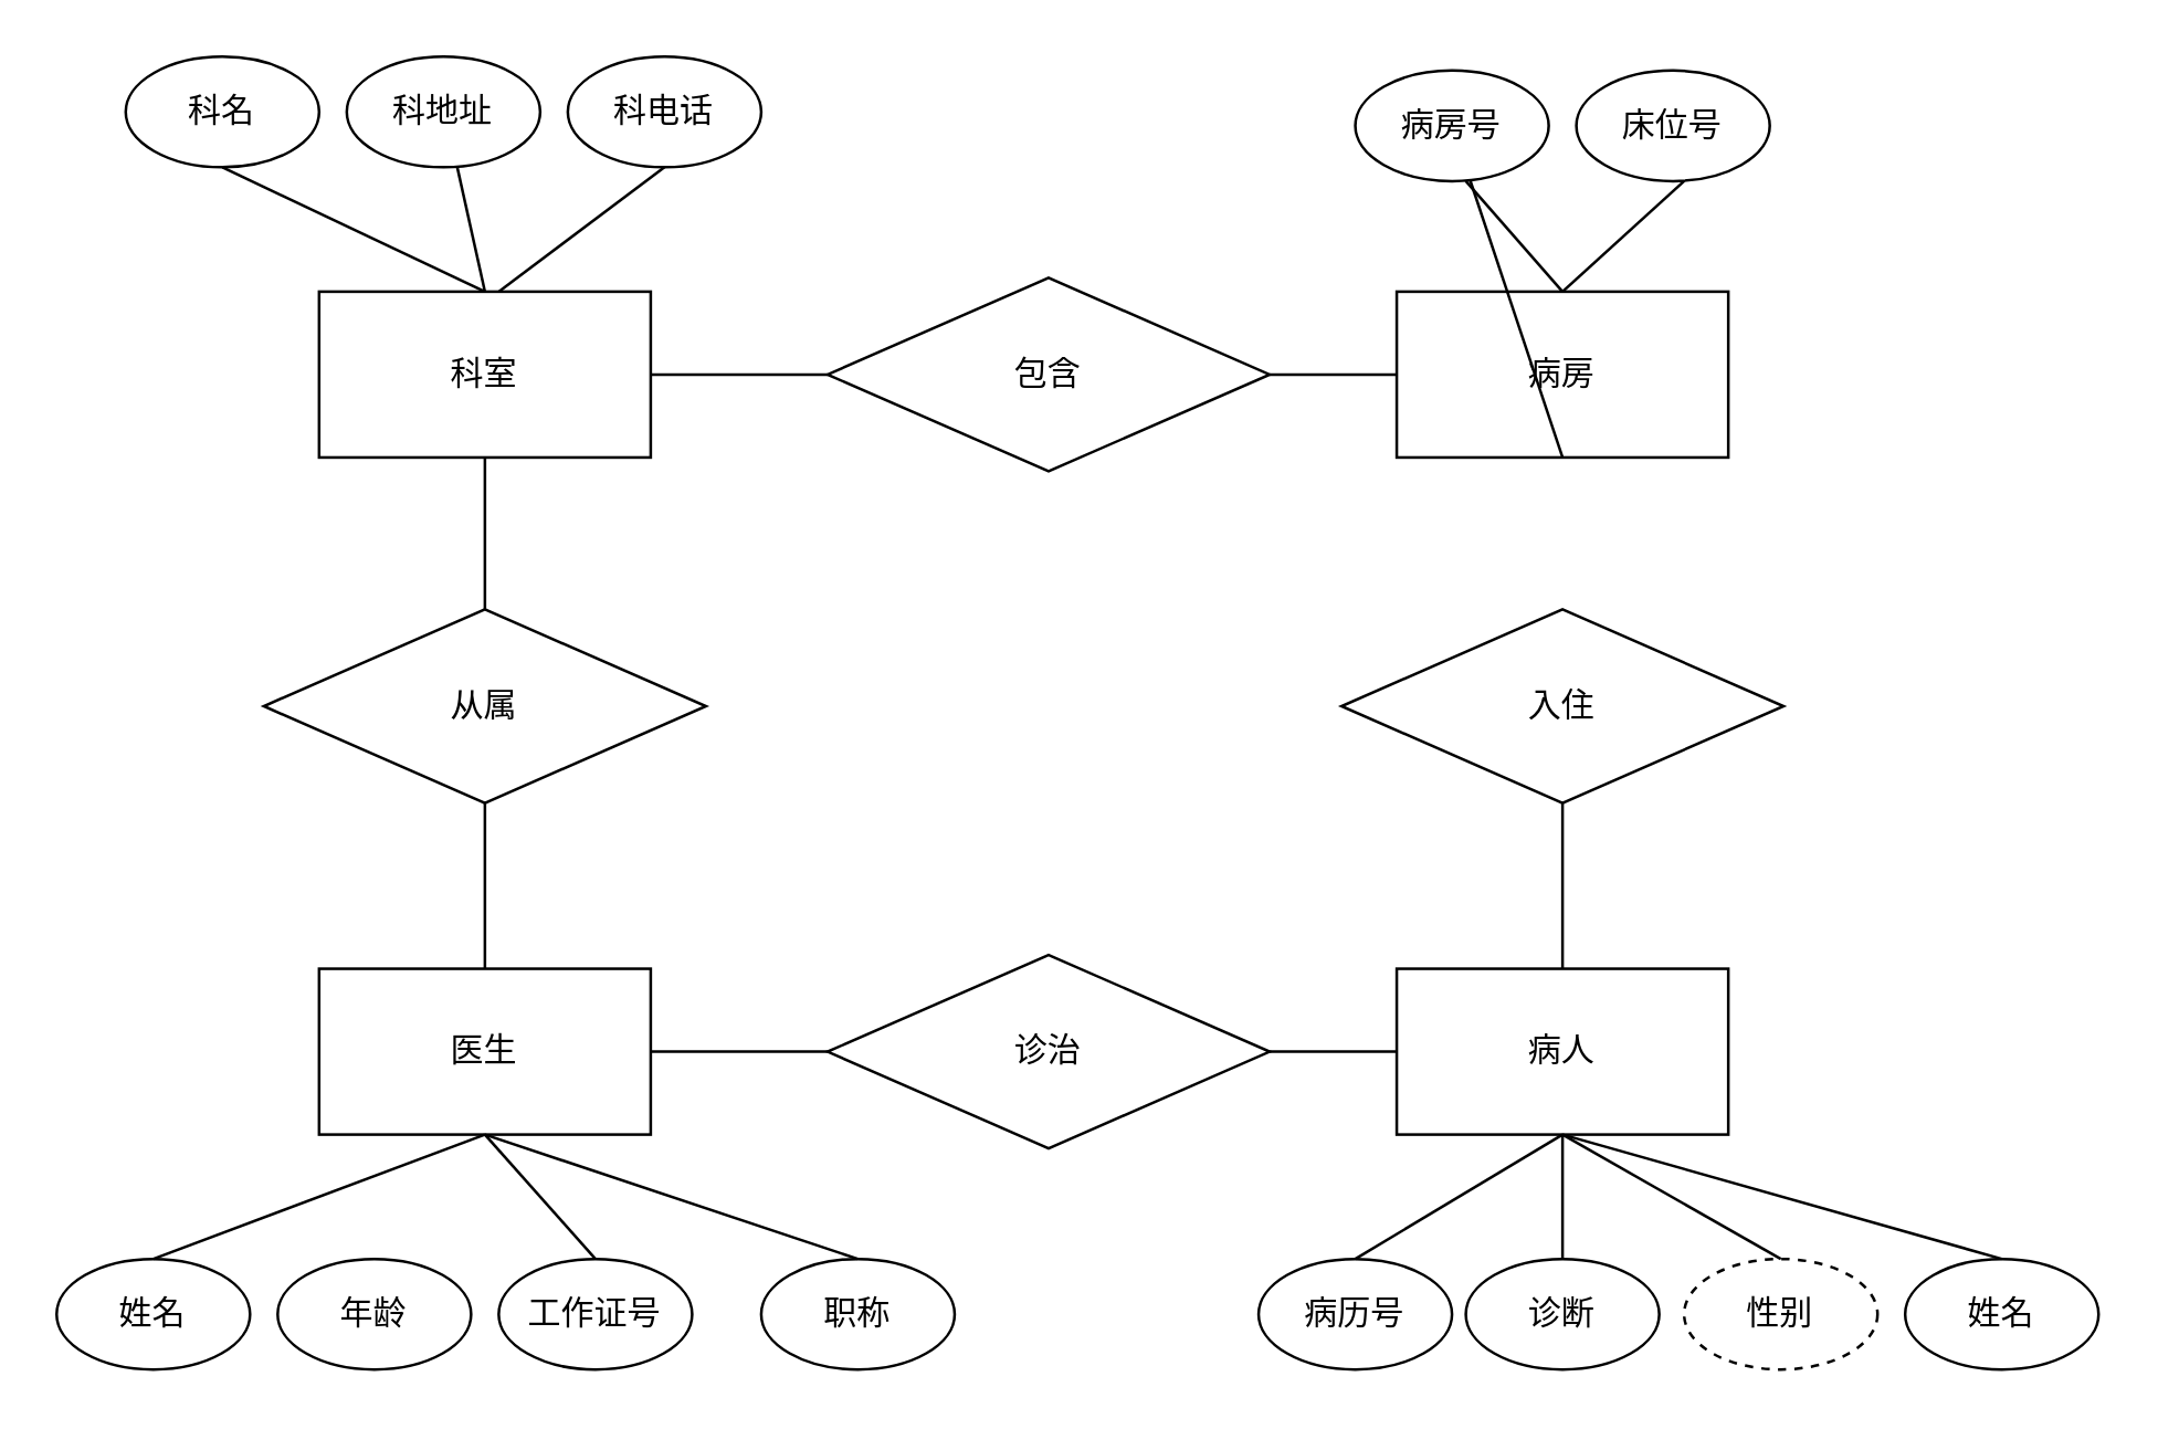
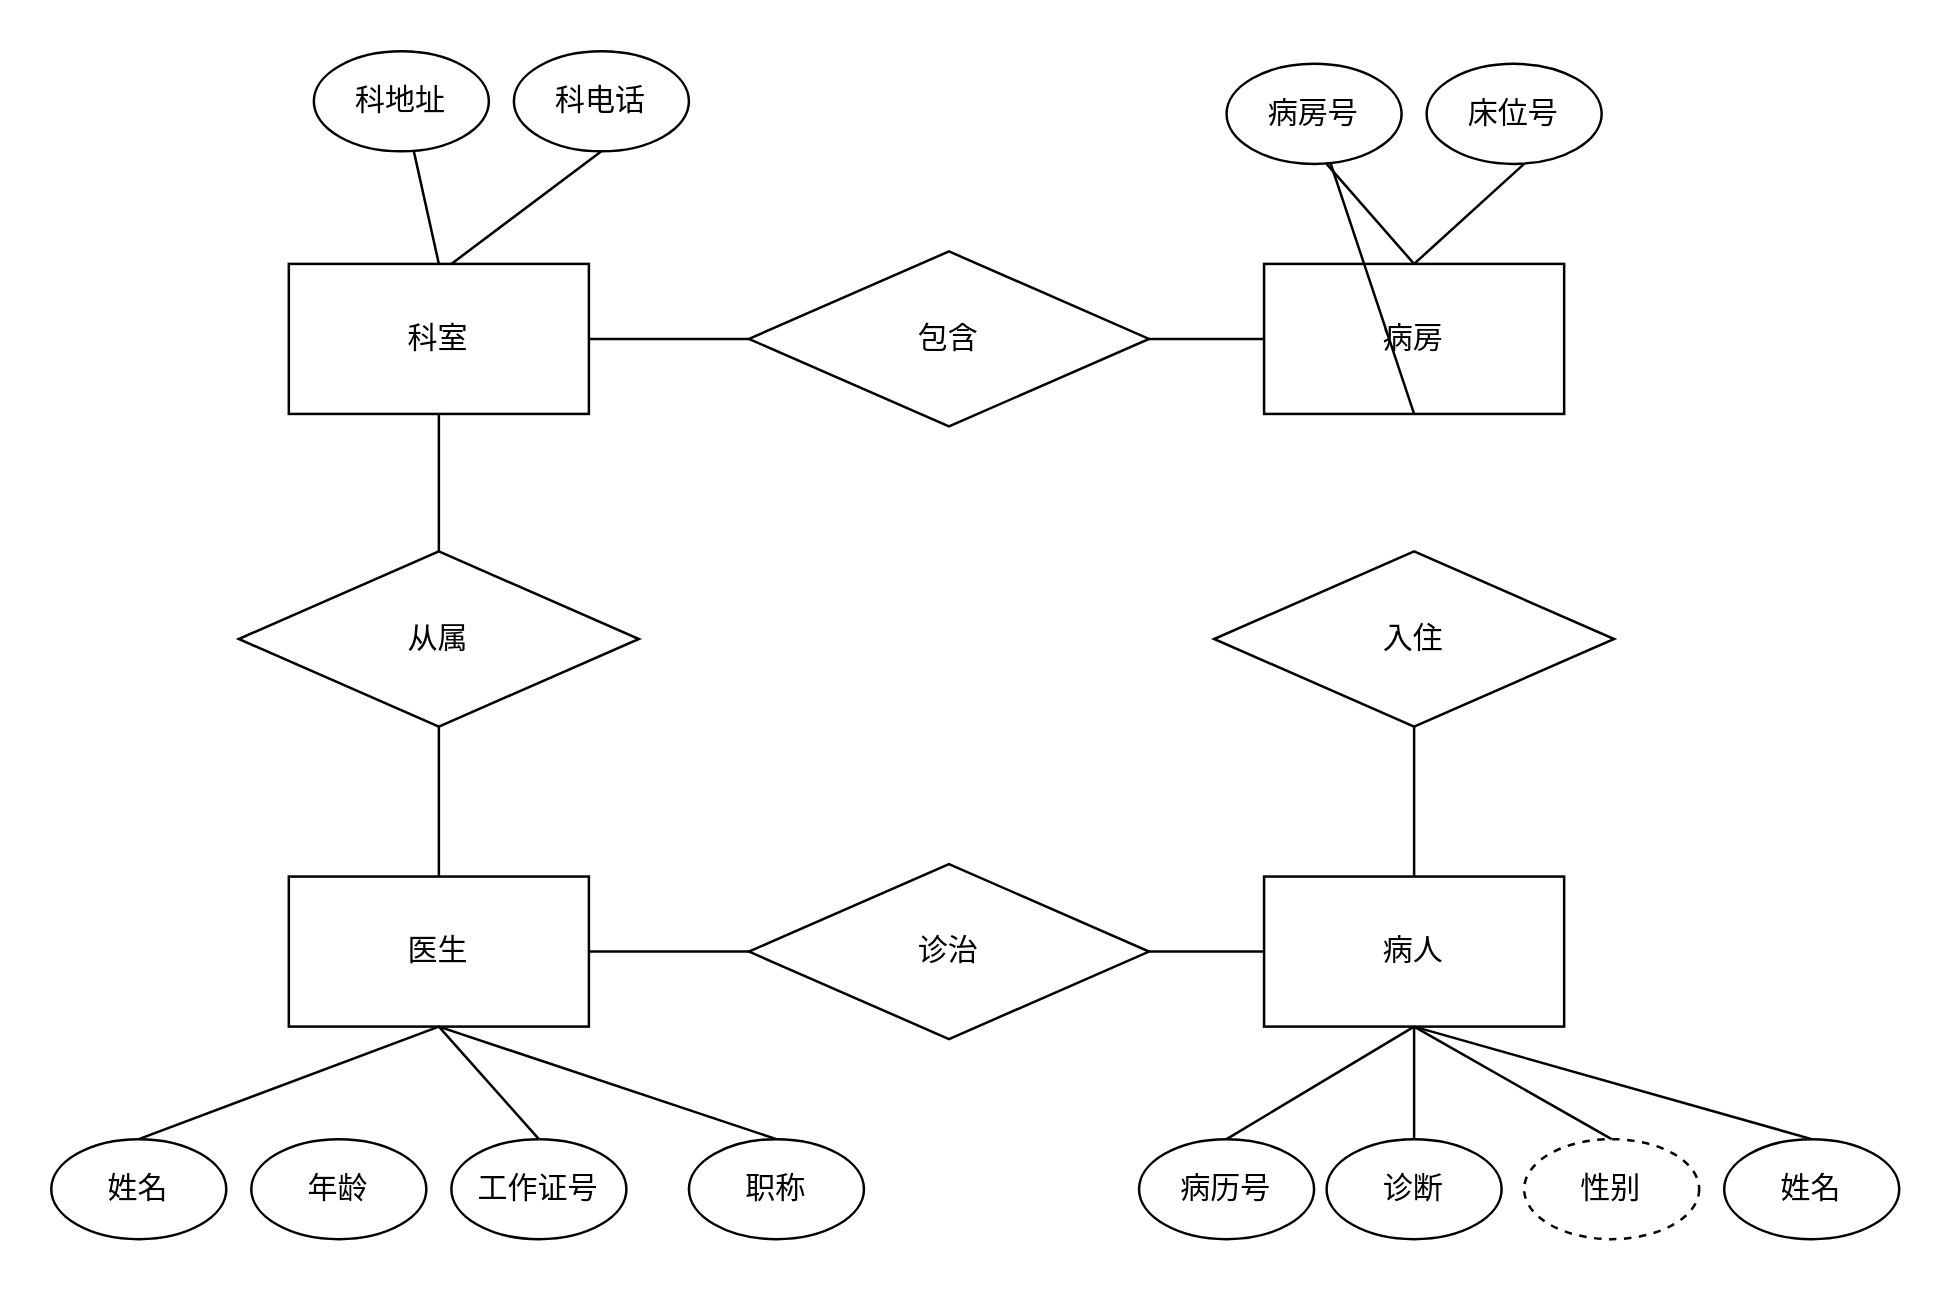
  <mxCell id="0" />
  <mxCell id="1" parent="0" />
  <mxCell id="2" value="包含" style="rhombus;whiteSpace=wrap;html=1;" vertex="1" parent="1"><mxGeometry x="299" y="100" width="160" height="70" as="geometry" /></mxCell>
  <mxCell id="3" value="&lt;font style=&quot;vertical-align: inherit&quot;&gt;&lt;font style=&quot;vertical-align: inherit&quot;&gt;科室&lt;/font&gt;&lt;/font&gt;" style="rounded=0;whiteSpace=wrap;html=1;" vertex="1" parent="1"><mxGeometry x="115" y="105" width="120" height="60" as="geometry" /></mxCell>
  <mxCell id="4" value="病房" style="rounded=0;whiteSpace=wrap;html=1;" vertex="1" parent="1"><mxGeometry x="505" y="105" width="120" height="60" as="geometry" /></mxCell>
  <mxCell id="5" value="医生" style="rounded=0;whiteSpace=wrap;html=1;" vertex="1" parent="1"><mxGeometry x="115" y="350" width="120" height="60" as="geometry" /></mxCell>
  <mxCell id="6" value="诊治" style="rhombus;whiteSpace=wrap;html=1;" vertex="1" parent="1"><mxGeometry x="299" y="345" width="160" height="70" as="geometry" /></mxCell>
  <mxCell id="7" value="入住" style="rhombus;whiteSpace=wrap;html=1;" vertex="1" parent="1"><mxGeometry x="485" y="220" width="160" height="70" as="geometry" /></mxCell>
  <mxCell id="8" value="从属" style="rhombus;whiteSpace=wrap;html=1;" vertex="1" parent="1"><mxGeometry x="95" y="220" width="160" height="70" as="geometry" /></mxCell>
  <mxCell id="9" value="病人" style="rounded=0;whiteSpace=wrap;html=1;" vertex="1" parent="1"><mxGeometry x="505" y="350" width="120" height="60" as="geometry" /></mxCell>
- <mxCell id="10" value="科名" style="ellipse;whiteSpace=wrap;html=1;" vertex="1" parent="1"><mxGeometry x="45" y="20" width="70" height="40" as="geometry" /></mxCell>
  <mxCell id="11" value="科地址" style="ellipse;whiteSpace=wrap;html=1;" vertex="1" parent="1"><mxGeometry x="125" y="20" width="70" height="40" as="geometry" /></mxCell>
  <mxCell id="12" value="科电话" style="ellipse;whiteSpace=wrap;html=1;" vertex="1" parent="1"><mxGeometry x="205" y="20" width="70" height="40" as="geometry" /></mxCell>
  <mxCell id="13" value="姓名" style="ellipse;whiteSpace=wrap;html=1;" vertex="1" parent="1"><mxGeometry x="689" y="455" width="70" height="40" as="geometry" /></mxCell>
  <mxCell id="14" value="性别" style="ellipse;whiteSpace=wrap;html=1;dashed=1;" vertex="1" parent="1"><mxGeometry x="609" y="455" width="70" height="40" as="geometry" /></mxCell>
  <mxCell id="15" value="诊断" style="ellipse;whiteSpace=wrap;html=1;" vertex="1" parent="1"><mxGeometry x="530" y="455" width="70" height="40" as="geometry" /></mxCell>
  <mxCell id="16" value="病历号" style="ellipse;whiteSpace=wrap;html=1;" vertex="1" parent="1"><mxGeometry x="455" y="455" width="70" height="40" as="geometry" /></mxCell>
  <mxCell id="17" value="职称" style="ellipse;whiteSpace=wrap;html=1;" vertex="1" parent="1"><mxGeometry x="275" y="455" width="70" height="40" as="geometry" /></mxCell>
  <mxCell id="18" value="工作证号" style="ellipse;whiteSpace=wrap;html=1;" vertex="1" parent="1"><mxGeometry x="180" y="455" width="70" height="40" as="geometry" /></mxCell>
  <mxCell id="19" value="年龄" style="ellipse;whiteSpace=wrap;html=1;" vertex="1" parent="1"><mxGeometry x="100" y="455" width="70" height="40" as="geometry" /></mxCell>
  <mxCell id="20" value="姓名" style="ellipse;whiteSpace=wrap;html=1;" vertex="1" parent="1"><mxGeometry x="20" y="455" width="70" height="40" as="geometry" /></mxCell>
  <mxCell id="21" value="床位号" style="ellipse;whiteSpace=wrap;html=1;" vertex="1" parent="1"><mxGeometry x="570" y="25" width="70" height="40" as="geometry" /></mxCell>
  <mxCell id="22" value="病房号" style="ellipse;whiteSpace=wrap;html=1;" vertex="1" parent="1"><mxGeometry x="490" y="25" width="70" height="40" as="geometry" /></mxCell>
  <mxCell id="23" value="" style="endArrow=none;html=1;rounded=0;entryX=0.5;entryY=1;entryDx=0;entryDy=0;" edge="1" parent="1" target="12"><mxGeometry width="50" height="50" relative="1" as="geometry"><mxPoint x="180" y="105" as="sourcePoint" /><mxPoint x="230" y="55" as="targetPoint" /></mxGeometry></mxCell>
- <mxCell id="24" value="" style="endArrow=none;html=1;rounded=0;exitX=0.5;exitY=0;exitDx=0;exitDy=0;entryX=0.5;entryY=1;entryDx=0;entryDy=0;" edge="1" parent="1" source="3" target="10"><mxGeometry width="50" height="50" relative="1" as="geometry"><mxPoint x="30" y="110" as="sourcePoint" /><mxPoint x="80" y="60" as="targetPoint" /></mxGeometry></mxCell>
  <mxCell id="25" value="" style="endArrow=none;html=1;rounded=0;exitX=0.5;exitY=0;exitDx=0;exitDy=0;" edge="1" parent="1" source="4"><mxGeometry width="50" height="50" relative="1" as="geometry"><mxPoint x="480" y="115" as="sourcePoint" /><mxPoint x="530" y="65" as="targetPoint" /></mxGeometry></mxCell>
  <mxCell id="26" value="" style="endArrow=none;html=1;rounded=0;" edge="1" parent="1"><mxGeometry width="50" height="50" relative="1" as="geometry"><mxPoint x="565" y="105" as="sourcePoint" /><mxPoint x="609" y="65" as="targetPoint" /></mxGeometry></mxCell>
  <mxCell id="27" value="" style="endArrow=none;html=1;rounded=0;exitX=0.5;exitY=0;exitDx=0;exitDy=0;" edge="1" parent="1" source="3"><mxGeometry width="50" height="50" relative="1" as="geometry"><mxPoint x="115" y="110" as="sourcePoint" /><mxPoint x="165" y="60" as="targetPoint" /></mxGeometry></mxCell>
  <mxCell id="28" value="" style="endArrow=none;html=1;rounded=0;entryX=0;entryY=0.5;entryDx=0;entryDy=0;exitX=1;exitY=0.5;exitDx=0;exitDy=0;" edge="1" parent="1" source="3" target="2"><mxGeometry width="50" height="50" relative="1" as="geometry"><mxPoint x="235" y="170" as="sourcePoint" /><mxPoint x="285" y="120" as="targetPoint" /></mxGeometry></mxCell>
  <mxCell id="29" value="" style="endArrow=none;html=1;rounded=0;exitX=1;exitY=0.5;exitDx=0;exitDy=0;entryX=0;entryY=0.5;entryDx=0;entryDy=0;" edge="1" parent="1" source="2" target="4"><mxGeometry width="50" height="50" relative="1" as="geometry"><mxPoint x="455" y="190" as="sourcePoint" /><mxPoint x="505" y="140" as="targetPoint" /></mxGeometry></mxCell>
  <mxCell id="30" value="" style="endArrow=none;html=1;rounded=0;entryX=0.5;entryY=1;entryDx=0;entryDy=0;exitX=0.5;exitY=0;exitDx=0;exitDy=0;" edge="1" parent="1" source="8" target="3"><mxGeometry width="50" height="50" relative="1" as="geometry"><mxPoint x="395" y="200" as="sourcePoint" /><mxPoint x="455" y="200" as="targetPoint" /></mxGeometry></mxCell>
  <mxCell id="31" value="" style="endArrow=none;html=1;rounded=0;entryX=0;entryY=0.5;entryDx=0;entryDy=0;exitX=1;exitY=0.5;exitDx=0;exitDy=0;" edge="1" parent="1" source="6" target="9"><mxGeometry width="50" height="50" relative="1" as="geometry"><mxPoint x="395" y="200" as="sourcePoint" /><mxPoint x="445" y="150" as="targetPoint" /></mxGeometry></mxCell>
  <mxCell id="32" value="" style="endArrow=none;html=1;rounded=0;exitX=0.5;exitY=1;exitDx=0;exitDy=0;entryX=0.5;entryY=0;entryDx=0;entryDy=0;" edge="1" parent="1" source="7" target="9"><mxGeometry width="50" height="50" relative="1" as="geometry"><mxPoint x="395" y="200" as="sourcePoint" /><mxPoint x="445" y="150" as="targetPoint" /></mxGeometry></mxCell>
  <mxCell id="33" value="" style="endArrow=none;html=1;rounded=0;exitX=0.5;exitY=1;exitDx=0;exitDy=0;" edge="1" parent="1" source="4" target="22"><mxGeometry width="50" height="50" relative="1" as="geometry"><mxPoint x="395" y="200" as="sourcePoint" /><mxPoint x="445" y="150" as="targetPoint" /></mxGeometry></mxCell>
  <mxCell id="34" value="" style="endArrow=none;html=1;rounded=0;exitX=1;exitY=0.5;exitDx=0;exitDy=0;entryX=0;entryY=0.5;entryDx=0;entryDy=0;" edge="1" parent="1" source="5" target="6"><mxGeometry width="50" height="50" relative="1" as="geometry"><mxPoint x="395" y="200" as="sourcePoint" /><mxPoint x="445" y="150" as="targetPoint" /></mxGeometry></mxCell>
  <mxCell id="35" value="" style="endArrow=none;html=1;rounded=0;exitX=0.5;exitY=0;exitDx=0;exitDy=0;" edge="1" parent="1" source="5" target="8"><mxGeometry width="50" height="50" relative="1" as="geometry"><mxPoint x="395" y="200" as="sourcePoint" /><mxPoint x="445" y="150" as="targetPoint" /></mxGeometry></mxCell>
  <mxCell id="36" value="" style="endArrow=none;html=1;rounded=0;exitX=0.5;exitY=0;exitDx=0;exitDy=0;" edge="1" parent="1" source="13"><mxGeometry width="50" height="50" relative="1" as="geometry"><mxPoint x="395" y="400" as="sourcePoint" /><mxPoint x="565" y="410" as="targetPoint" /></mxGeometry></mxCell>
  <mxCell id="37" value="" style="endArrow=none;html=1;rounded=0;exitX=0.5;exitY=0;exitDx=0;exitDy=0;" edge="1" parent="1" source="14"><mxGeometry width="50" height="50" relative="1" as="geometry"><mxPoint x="395" y="400" as="sourcePoint" /><mxPoint x="565" y="410" as="targetPoint" /></mxGeometry></mxCell>
  <mxCell id="38" value="" style="endArrow=none;html=1;rounded=0;exitX=0.5;exitY=0;exitDx=0;exitDy=0;" edge="1" parent="1" source="15"><mxGeometry width="50" height="50" relative="1" as="geometry"><mxPoint x="395" y="400" as="sourcePoint" /><mxPoint x="565" y="410" as="targetPoint" /></mxGeometry></mxCell>
  <mxCell id="39" value="" style="endArrow=none;html=1;rounded=0;entryX=0.5;entryY=1;entryDx=0;entryDy=0;exitX=0.5;exitY=0;exitDx=0;exitDy=0;" edge="1" parent="1" source="16" target="9"><mxGeometry width="50" height="50" relative="1" as="geometry"><mxPoint x="395" y="400" as="sourcePoint" /><mxPoint x="445" y="350" as="targetPoint" /></mxGeometry></mxCell>
  <mxCell id="40" value="" style="endArrow=none;html=1;rounded=0;entryX=0.5;entryY=1;entryDx=0;entryDy=0;exitX=0.5;exitY=0;exitDx=0;exitDy=0;" edge="1" parent="1" source="17" target="5"><mxGeometry width="50" height="50" relative="1" as="geometry"><mxPoint x="395" y="400" as="sourcePoint" /><mxPoint x="445" y="350" as="targetPoint" /></mxGeometry></mxCell>
  <mxCell id="41" value="" style="endArrow=none;html=1;rounded=0;exitX=0.5;exitY=1;exitDx=0;exitDy=0;entryX=0.5;entryY=0;entryDx=0;entryDy=0;" edge="1" parent="1" source="5" target="18"><mxGeometry width="50" height="50" relative="1" as="geometry"><mxPoint x="395" y="400" as="sourcePoint" /><mxPoint x="445" y="350" as="targetPoint" /></mxGeometry></mxCell>
  <mxCell id="42" value="" style="endArrow=none;html=1;rounded=0;exitX=0.5;exitY=1;exitDx=0;exitDy=0;entryX=0.5;entryY=0;entryDx=0;entryDy=0;" edge="1" parent="1" source="5" target="20"><mxGeometry width="50" height="50" relative="1" as="geometry"><mxPoint x="395" y="400" as="sourcePoint" /><mxPoint x="445" y="350" as="targetPoint" /></mxGeometry></mxCell>
